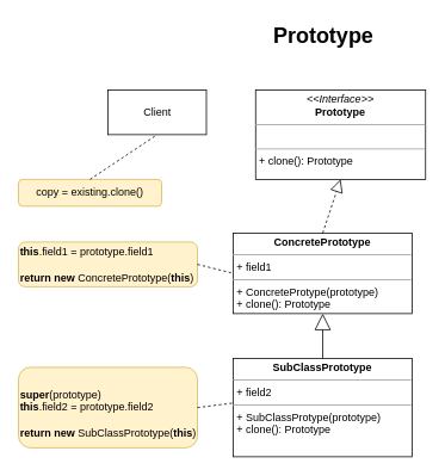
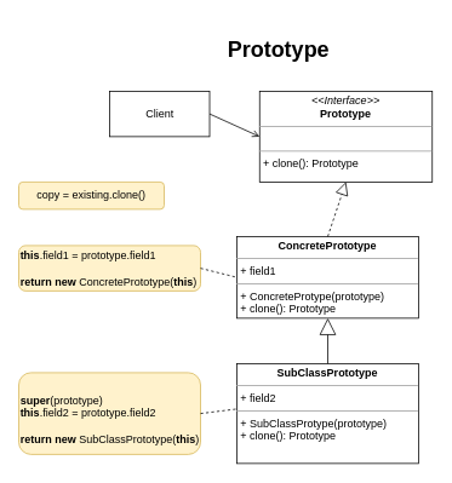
  <mxCell id="0" />
  <mxCell id="1" parent="0" />
- <mxCell id="2" value="&lt;h1&gt;Prototype&lt;/h1&gt;" style="text;html=1;strokeColor=none;fillColor=none;spacing=5;spacingTop=-20;whiteSpace=wrap;overflow=hidden;rounded=0;" vertex="1" parent="1"><mxGeometry x="300" width="120" height="50" as="geometry" y="20" /></mxCell>
+ <mxCell id="2" value="&lt;h1&gt;Prototype&lt;/h1&gt;" style="text;html=1;strokeColor=none;fillColor=none;spacing=5;spacingTop=-20;whiteSpace=wrap;overflow=hidden;rounded=0;" vertex="1" parent="1"><mxGeometry x="245" y="35" width="120" height="50" as="geometry" /></mxCell>
  <mxCell id="3" value="&lt;p style=&quot;margin:0px;margin-top:4px;text-align:center;&quot;&gt;&lt;i&gt;&amp;lt;&amp;lt;Interface&amp;gt;&amp;gt;&lt;/i&gt;&lt;br&gt;&lt;b&gt;Prototype&lt;/b&gt;&lt;/p&gt;&lt;hr size=&quot;1&quot;&gt;&lt;p style=&quot;margin:0px;margin-left:4px;&quot;&gt;&lt;br&gt;&lt;/p&gt;&lt;hr size=&quot;1&quot;&gt;&lt;p style=&quot;margin:0px;margin-left:4px;&quot;&gt;+ clone(): Prototype&lt;br&gt;&lt;br&gt;&lt;/p&gt;" style="verticalAlign=top;align=left;overflow=fill;fontSize=12;fontFamily=Helvetica;html=1;" vertex="1" parent="1"><mxGeometry x="285" y="100" width="190" height="100" as="geometry" /></mxCell>
  <mxCell id="4" value="&lt;p style=&quot;margin:0px;margin-top:4px;text-align:center;&quot;&gt;&lt;b&gt;ConcretePrototype&lt;/b&gt;&lt;/p&gt;&lt;hr size=&quot;1&quot;&gt;&lt;p style=&quot;margin:0px;margin-left:4px;&quot;&gt;+ field1&lt;/p&gt;&lt;hr size=&quot;1&quot;&gt;&lt;p style=&quot;margin:0px;margin-left:4px;&quot;&gt;+ ConcreteProtype(prototype)&lt;/p&gt;&lt;p style=&quot;margin:0px;margin-left:4px;&quot;&gt;+ clone(): Prototype&lt;/p&gt;" style="verticalAlign=top;align=left;overflow=fill;fontSize=12;fontFamily=Helvetica;html=1;" vertex="1" parent="1"><mxGeometry x="260" y="260" width="200" height="90" as="geometry" /></mxCell>
  <mxCell id="5" value="" style="endArrow=block;dashed=1;endFill=0;endSize=12;html=1;rounded=0;exitX=0.5;exitY=0;exitDx=0;exitDy=0;entryX=0.5;entryY=1;entryDx=0;entryDy=0;" edge="1" parent="1" source="4" target="3"><mxGeometry width="160" relative="1" as="geometry"><mxPoint x="400" y="230" as="sourcePoint" /><mxPoint x="560" y="230" as="targetPoint" /></mxGeometry></mxCell>
  <mxCell id="6" value="Client" style="html=1;" vertex="1" parent="1"><mxGeometry x="120" y="100" width="110" height="50" as="geometry" /></mxCell>
+ <mxCell id="7" value="" style="endArrow=open;html=1;rounded=0;exitX=1;exitY=0.5;exitDx=0;exitDy=0;entryX=0;entryY=0.5;entryDx=0;entryDy=0;endFill=0;" edge="1" parent="1" source="6" target="3"><mxGeometry width="50" height="50" relative="1" as="geometry"><mxPoint x="150" y="190" as="sourcePoint" /><mxPoint x="200" y="140" as="targetPoint" /></mxGeometry></mxCell>
  <mxCell id="8" value="copy = existing.clone()" style="text;html=1;strokeColor=#d6b656;fillColor=#fff2cc;align=center;verticalAlign=middle;whiteSpace=wrap;rounded=1;" vertex="1" parent="1"><mxGeometry x="20" y="200" width="160" height="30" as="geometry" /></mxCell>
- <mxCell id="9" value="" style="endArrow=none;dashed=1;html=1;rounded=0;exitX=0.5;exitY=0;exitDx=0;exitDy=0;entryX=0.5;entryY=1;entryDx=0;entryDy=0;" edge="1" parent="1" source="8" target="6"><mxGeometry width="50" height="50" relative="1" as="geometry"><mxPoint x="100" y="220" as="sourcePoint" /><mxPoint x="95" y="170" as="targetPoint" /></mxGeometry></mxCell>
  <mxCell id="10" value="&lt;b&gt;this&lt;/b&gt;.field1 = prototype.field1&lt;br&gt;&lt;br&gt;&lt;b&gt;return new&lt;/b&gt; ConcretePrototype(&lt;b&gt;this&lt;/b&gt;)" style="text;html=1;strokeColor=#d6b656;fillColor=#fff2cc;align=left;verticalAlign=middle;whiteSpace=wrap;rounded=1;" vertex="1" parent="1"><mxGeometry x="20" y="270" width="200" height="50" as="geometry" /></mxCell>
  <mxCell id="11" value="" style="endArrow=none;dashed=1;html=1;rounded=0;entryX=0;entryY=0.5;entryDx=0;entryDy=0;exitX=1;exitY=0.5;exitDx=0;exitDy=0;" edge="1" parent="1" source="10" target="4"><mxGeometry width="50" height="50" relative="1" as="geometry"><mxPoint x="200" y="340" as="sourcePoint" /><mxPoint x="250" y="290" as="targetPoint" /></mxGeometry></mxCell>
  <mxCell id="12" value="&lt;p style=&quot;margin:0px;margin-top:4px;text-align:center;&quot;&gt;&lt;b&gt;SubClassPrototype&lt;/b&gt;&lt;/p&gt;&lt;hr size=&quot;1&quot;&gt;&lt;p style=&quot;margin:0px;margin-left:4px;&quot;&gt;+ field2&lt;/p&gt;&lt;hr size=&quot;1&quot;&gt;&lt;p style=&quot;margin:0px;margin-left:4px;&quot;&gt;+ SubClassProtype(prototype)&lt;/p&gt;&lt;p style=&quot;margin:0px;margin-left:4px;&quot;&gt;+ clone(): Prototype&lt;/p&gt;" style="verticalAlign=top;align=left;overflow=fill;fontSize=12;fontFamily=Helvetica;html=1;" vertex="1" parent="1"><mxGeometry x="260" y="400" width="200" height="110" as="geometry" /></mxCell>
  <mxCell id="13" value="&lt;b&gt;&lt;br&gt;super&lt;/b&gt;(prototype)&lt;br&gt;&lt;b&gt;this&lt;/b&gt;.field2 = prototype.field2&lt;br&gt;&lt;br&gt;&lt;b&gt;return new&lt;/b&gt;&amp;nbsp;SubClassPrototype(&lt;b&gt;this&lt;/b&gt;)" style="text;html=1;strokeColor=#d6b656;fillColor=#fff2cc;align=left;verticalAlign=middle;whiteSpace=wrap;rounded=1;" vertex="1" parent="1"><mxGeometry x="20" y="410" width="200" height="90" as="geometry" /></mxCell>
  <mxCell id="14" value="" style="endArrow=none;dashed=1;html=1;rounded=0;exitX=1;exitY=0.5;exitDx=0;exitDy=0;" edge="1" parent="1" source="13"><mxGeometry width="50" height="50" relative="1" as="geometry"><mxPoint x="220" y="500" as="sourcePoint" /><mxPoint x="260" y="450" as="targetPoint" /></mxGeometry></mxCell>
  <mxCell id="15" value="" style="endArrow=block;endSize=16;endFill=0;html=1;rounded=0;" edge="1" parent="1" target="4"><mxGeometry width="160" relative="1" as="geometry"><mxPoint x="360" y="400" as="sourcePoint" /><mxPoint x="520" y="400" as="targetPoint" /></mxGeometry></mxCell>
